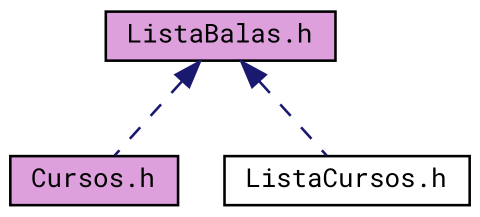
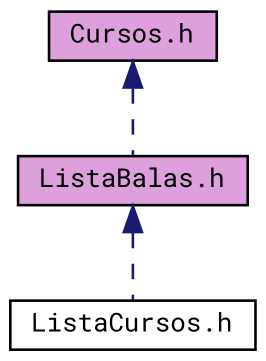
  digraph {
    fontname="Roboto Mono"
    node [color=black fillcolor=plum fontname="Roboto Mono" fontsize=10 shape=record style=filled]
    edge [color=midnightblue dir=back fontname="Roboto Mono" fontsize=10 labelfontname=Helvetica labelfontsize=10 style=dashed]
    n1 [fontcolor=black height=0.2 label="Cursos.h" width=0.4]
    n2 [height=0.2 label="ListaBalas.h" width=0.4]
    n3 [fillcolor=white height=0.2 label="ListaCursos.h" width=0.4]
-   n2 -> n1
+   n1 -> n2
    n2 -> n3
  }
